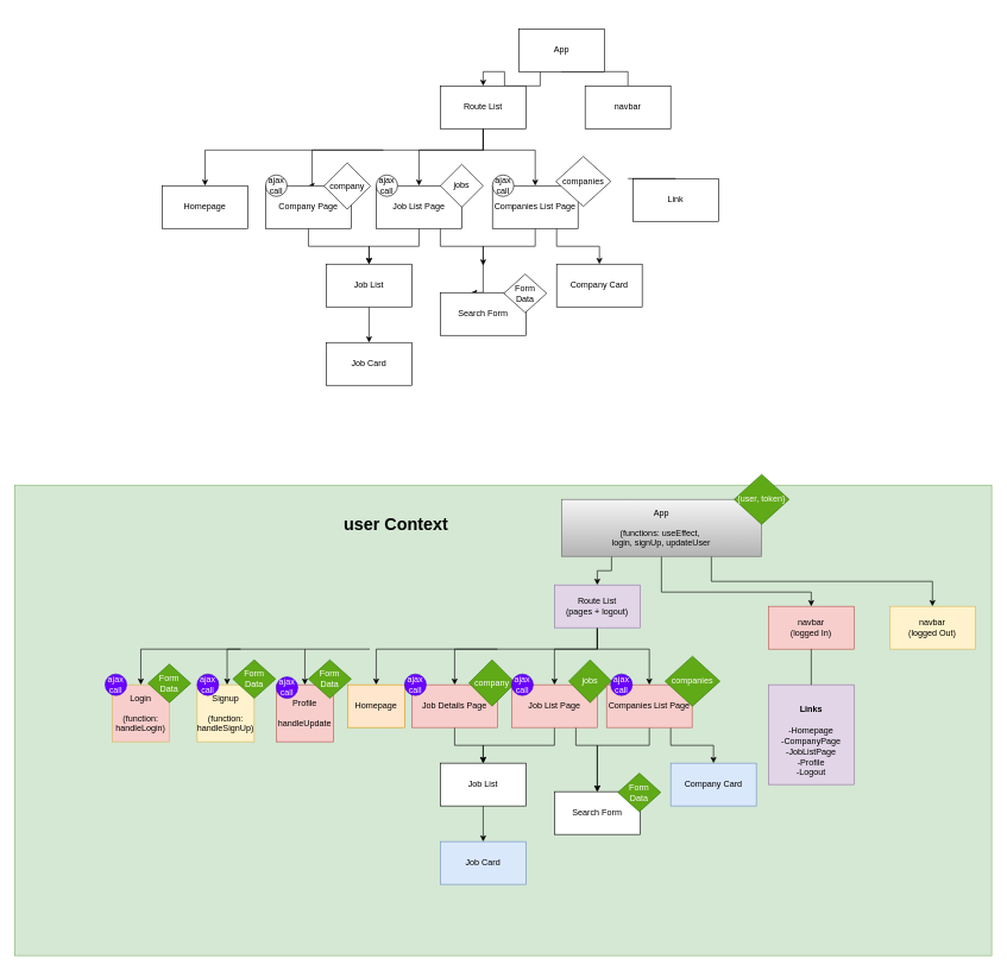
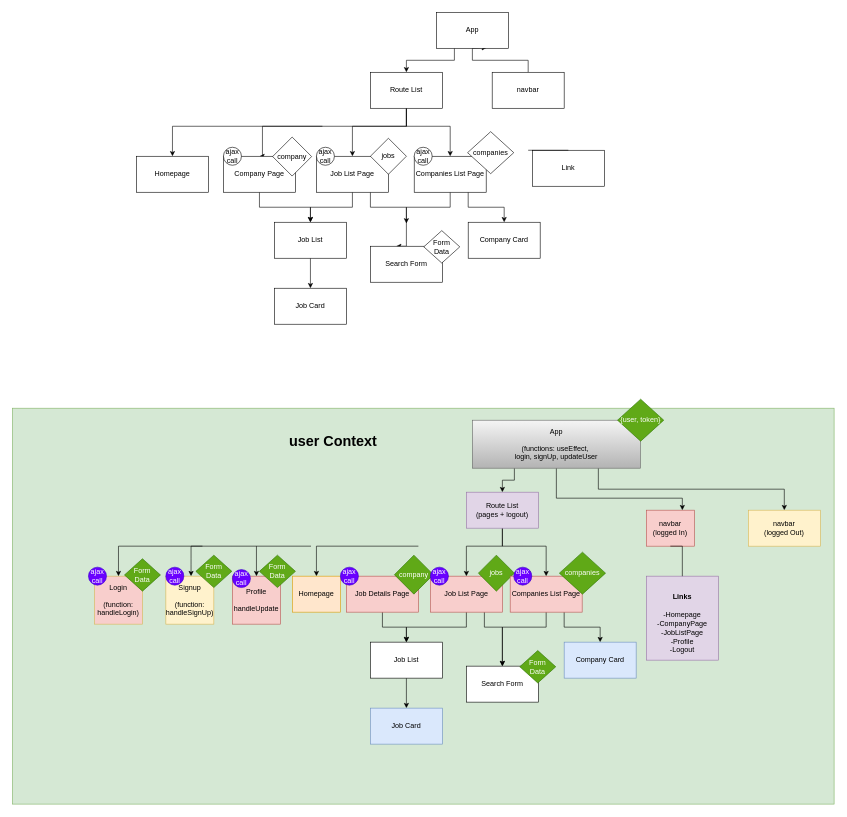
  <mxCell id="0" />
  <mxCell id="1" parent="0" />
  <mxCell id="2" style="edgeStyle=orthogonalEdgeStyle;rounded=0;orthogonalLoop=1;jettySize=auto;html=1;entryX=0.7;entryY=0.983;entryDx=0;entryDy=0;entryPerimeter=0;" parent="1" source="3" target="8" edge="1"><mxGeometry relative="1" as="geometry"><Array as="points"><mxPoint x="880" y="100" /><mxPoint x="787" y="100" /><mxPoint x="787" y="80" /></Array></mxGeometry></mxCell>
  <mxCell id="3" value="navbar" style="rounded=0;whiteSpace=wrap;html=1;" parent="1" vertex="1"><mxGeometry x="820" y="120" width="120" height="60" as="geometry" /></mxCell>
  <mxCell id="4" value="Link" style="rounded=0;whiteSpace=wrap;html=1;" parent="1" vertex="1"><mxGeometry x="887" y="250" width="120" height="60" as="geometry" /></mxCell>
  <mxCell id="5" value="" style="endArrow=none;html=1;rounded=0;exitX=0.5;exitY=0;exitDx=0;exitDy=0;" parent="1" source="4" edge="1"><mxGeometry width="50" height="50" relative="1" as="geometry"><mxPoint x="860" y="380" as="sourcePoint" /><mxPoint x="880" y="250" as="targetPoint" /></mxGeometry></mxCell>
  <mxCell id="6" style="edgeStyle=orthogonalEdgeStyle;rounded=0;orthogonalLoop=1;jettySize=auto;html=1;" parent="1" target="16" edge="1"><mxGeometry relative="1" as="geometry"><mxPoint y="210" as="sourcePoint" x="537" /><Array as="points"><mxPoint y="210" x="537" /><mxPoint x="287" y="210" /></Array></mxGeometry></mxCell>
  <mxCell id="7" style="edgeStyle=orthogonalEdgeStyle;rounded=0;orthogonalLoop=1;jettySize=auto;html=1;exitX=0.25;exitY=1;exitDx=0;exitDy=0;" parent="1" source="8" target="20" edge="1"><mxGeometry relative="1" as="geometry" /></mxCell>
- <mxCell id="8" value="App" style="rounded=0;whiteSpace=wrap;html=1;" parent="1" vertex="1"><mxGeometry x="727" y="40" width="120" height="60" as="geometry" /></mxCell>
+ <mxCell id="8" value="App" style="rounded=0;whiteSpace=wrap;html=1;" parent="1" vertex="1"><mxGeometry x="727" y="20" width="120" height="60" as="geometry" /></mxCell>
  <mxCell id="9" value="" style="edgeStyle=orthogonalEdgeStyle;rounded=0;orthogonalLoop=1;jettySize=auto;html=1;" parent="1" source="10" target="15" edge="1"><mxGeometry relative="1" as="geometry" /></mxCell>
  <mxCell id="10" value="Job List" style="rounded=0;whiteSpace=wrap;html=1;" parent="1" vertex="1"><mxGeometry x="457" y="370" width="120" height="60" as="geometry" /></mxCell>
  <mxCell id="11" value="" style="edgeStyle=orthogonalEdgeStyle;rounded=0;orthogonalLoop=1;jettySize=auto;html=1;" parent="1" source="13" target="10" edge="1"><mxGeometry relative="1" as="geometry" /></mxCell>
  <mxCell id="12" style="edgeStyle=orthogonalEdgeStyle;rounded=0;orthogonalLoop=1;jettySize=auto;html=1;exitX=0.75;exitY=1;exitDx=0;exitDy=0;entryX=0.358;entryY=0;entryDx=0;entryDy=0;entryPerimeter=0;" parent="1" source="13" target="14" edge="1"><mxGeometry relative="1" as="geometry"><Array as="points"><mxPoint x="617" y="345" /><mxPoint x="677" y="345" /><mxPoint x="677" y="410" /></Array></mxGeometry></mxCell>
  <mxCell id="13" value="Job List Page" style="rounded=0;whiteSpace=wrap;html=1;" parent="1" vertex="1"><mxGeometry x="527" y="260" width="120" height="60" as="geometry" /></mxCell>
  <mxCell id="14" value="Search Form" style="rounded=0;whiteSpace=wrap;html=1;" parent="1" vertex="1"><mxGeometry x="617" y="410" width="120" height="60" as="geometry" /></mxCell>
  <mxCell id="15" value="Job Card" style="rounded=0;whiteSpace=wrap;html=1;" parent="1" vertex="1"><mxGeometry x="457" y="480" width="120" height="60" as="geometry" /></mxCell>
  <mxCell id="16" value="Homepage" style="rounded=0;whiteSpace=wrap;html=1;" parent="1" vertex="1"><mxGeometry x="227" y="260" width="120" height="60" as="geometry" /></mxCell>
  <mxCell id="17" style="edgeStyle=orthogonalEdgeStyle;rounded=0;orthogonalLoop=1;jettySize=auto;html=1;entryX=0.5;entryY=0;entryDx=0;entryDy=0;" parent="1" source="20" target="22" edge="1"><mxGeometry relative="1" as="geometry"><Array as="points"><mxPoint x="677" y="210" /><mxPoint x="437" y="210" /><mxPoint x="437" y="260" /></Array></mxGeometry></mxCell>
  <mxCell id="18" style="edgeStyle=orthogonalEdgeStyle;rounded=0;orthogonalLoop=1;jettySize=auto;html=1;" parent="1" source="20" target="27" edge="1"><mxGeometry relative="1" as="geometry"><Array as="points"><mxPoint x="677" y="210" /><mxPoint x="750" y="210" /></Array></mxGeometry></mxCell>
  <mxCell id="19" style="edgeStyle=orthogonalEdgeStyle;rounded=0;orthogonalLoop=1;jettySize=auto;html=1;entryX=0.5;entryY=0;entryDx=0;entryDy=0;" parent="1" source="20" target="13" edge="1"><mxGeometry relative="1" as="geometry"><Array as="points"><mxPoint x="677" y="210" /><mxPoint x="587" y="210" /></Array></mxGeometry></mxCell>
  <mxCell id="20" value="Route List" style="rounded=0;whiteSpace=wrap;html=1;" parent="1" vertex="1"><mxGeometry x="617" y="120" width="120" height="60" as="geometry" /></mxCell>
  <mxCell id="21" style="edgeStyle=orthogonalEdgeStyle;rounded=0;orthogonalLoop=1;jettySize=auto;html=1;" parent="1" source="22" target="10" edge="1"><mxGeometry relative="1" as="geometry" /></mxCell>
  <mxCell id="22" value="Company Page" style="rounded=0;whiteSpace=wrap;html=1;" parent="1" vertex="1"><mxGeometry x="372" y="260" width="120" height="60" as="geometry" /></mxCell>
  <mxCell id="23" value="jobs" style="rhombus;whiteSpace=wrap;html=1;" parent="1" vertex="1"><mxGeometry x="617" y="230" width="60" height="60" as="geometry" /></mxCell>
  <mxCell id="24" value="Form&lt;br&gt;Data" style="rhombus;whiteSpace=wrap;html=1;" parent="1" vertex="1"><mxGeometry x="706" y="384" width="60" height="54" as="geometry" /></mxCell>
  <mxCell id="25" style="edgeStyle=orthogonalEdgeStyle;rounded=0;orthogonalLoop=1;jettySize=auto;html=1;" parent="1" source="27" edge="1"><mxGeometry relative="1" as="geometry"><mxPoint x="677" y="372" as="targetPoint" /><Array as="points"><mxPoint x="750" y="345" /><mxPoint x="677" y="345" /><mxPoint x="677" y="372" /></Array></mxGeometry></mxCell>
  <mxCell id="26" style="edgeStyle=orthogonalEdgeStyle;rounded=0;orthogonalLoop=1;jettySize=auto;html=1;exitX=0.75;exitY=1;exitDx=0;exitDy=0;entryX=0.5;entryY=0;entryDx=0;entryDy=0;" parent="1" source="27" target="29" edge="1"><mxGeometry relative="1" as="geometry" /></mxCell>
  <mxCell id="27" value="Companies List Page" style="rounded=0;whiteSpace=wrap;html=1;" parent="1" vertex="1"><mxGeometry x="690" y="260" width="120" height="60" as="geometry" /></mxCell>
  <mxCell id="28" value="companies" style="rhombus;whiteSpace=wrap;html=1;" parent="1" vertex="1"><mxGeometry x="779" y="219" width="77" height="70" as="geometry" /></mxCell>
  <mxCell id="29" value="Company Card" style="rounded=0;whiteSpace=wrap;html=1;" parent="1" vertex="1"><mxGeometry x="780" y="370" width="120" height="60" as="geometry" /></mxCell>
  <mxCell id="30" value="company" style="rhombus;whiteSpace=wrap;html=1;" parent="1" vertex="1"><mxGeometry x="454" y="228" width="65" height="65" as="geometry" /></mxCell>
  <mxCell id="31" value="ajax&lt;br&gt;call" style="ellipse;whiteSpace=wrap;html=1;aspect=fixed;" parent="1" vertex="1"><mxGeometry x="690" y="245" width="30" height="30" as="geometry" /></mxCell>
  <mxCell id="32" value="ajax&lt;br&gt;call" style="ellipse;whiteSpace=wrap;html=1;aspect=fixed;" parent="1" vertex="1"><mxGeometry x="527" y="245" width="30" height="30" as="geometry" /></mxCell>
  <mxCell id="33" value="ajax&lt;br&gt;call" style="ellipse;whiteSpace=wrap;html=1;aspect=fixed;" parent="1" vertex="1"><mxGeometry x="372" y="245" width="30" height="30" as="geometry" /></mxCell>
  <mxCell id="34" value="&lt;h1 style=&quot;border-color: var(--border-color);&quot;&gt;user Context&amp;nbsp; &amp;nbsp; &amp;nbsp; &amp;nbsp; &amp;nbsp; &amp;nbsp; &amp;nbsp; &amp;nbsp; &amp;nbsp; &amp;nbsp; &amp;nbsp; &amp;nbsp; &amp;nbsp; &amp;nbsp; &amp;nbsp; &amp;nbsp; &amp;nbsp; &amp;nbsp; &amp;nbsp; &amp;nbsp; &amp;nbsp; &amp;nbsp; &amp;nbsp;&lt;/h1&gt;&lt;h1&gt;&lt;div style=&quot;border-color: var(--border-color);&quot;&gt;&lt;br style=&quot;border-color: var(--border-color); font-size: 12px; font-weight: 400;&quot;&gt;&lt;/div&gt;&lt;/h1&gt;&lt;div&gt;&lt;br&gt;&lt;/div&gt;&lt;div&gt;&lt;br&gt;&lt;/div&gt;&lt;div&gt;&lt;br&gt;&lt;/div&gt;&lt;div&gt;&lt;br&gt;&lt;/div&gt;&lt;div&gt;&lt;br&gt;&lt;/div&gt;&lt;div&gt;&lt;br&gt;&lt;/div&gt;&lt;div&gt;&lt;br&gt;&lt;/div&gt;&lt;div&gt;&lt;br&gt;&lt;/div&gt;&lt;div&gt;&lt;br&gt;&lt;/div&gt;&lt;div&gt;&lt;br&gt;&lt;/div&gt;&lt;div&gt;&lt;br&gt;&lt;/div&gt;&lt;div&gt;&lt;br&gt;&lt;/div&gt;&lt;div&gt;&lt;br&gt;&lt;/div&gt;&lt;div&gt;&lt;br&gt;&lt;/div&gt;&lt;div&gt;&lt;br&gt;&lt;/div&gt;&lt;div&gt;&lt;br&gt;&lt;/div&gt;&lt;div&gt;&lt;br&gt;&lt;/div&gt;&lt;div&gt;&lt;br&gt;&lt;/div&gt;&lt;div&gt;&lt;br&gt;&lt;/div&gt;&lt;div&gt;&lt;br&gt;&lt;/div&gt;&lt;div&gt;&lt;br&gt;&lt;/div&gt;&lt;div&gt;&lt;br&gt;&lt;/div&gt;&lt;div&gt;&lt;br&gt;&lt;/div&gt;&lt;div&gt;&lt;br&gt;&lt;/div&gt;&lt;div&gt;&lt;br&gt;&lt;/div&gt;&lt;div&gt;&lt;br&gt;&lt;/div&gt;&lt;div&gt;&lt;br&gt;&lt;/div&gt;&lt;div&gt;&lt;br&gt;&lt;/div&gt;&lt;div&gt;&lt;br&gt;&lt;/div&gt;&lt;div&gt;&lt;br&gt;&lt;/div&gt;&lt;div&gt;&lt;br&gt;&lt;/div&gt;&lt;div&gt;&lt;br&gt;&lt;/div&gt;&lt;div&gt;&lt;br&gt;&lt;/div&gt;&lt;div&gt;&lt;br&gt;&lt;/div&gt;&lt;div&gt;&lt;br&gt;&lt;/div&gt;" style="rounded=0;whiteSpace=wrap;html=1;fillColor=#d5e8d4;strokeColor=#82b366;" parent="1" vertex="1"><mxGeometry x="20" y="680" width="1370" height="660" as="geometry" /></mxCell>
- <mxCell id="35" value="navbar&lt;br&gt;(logged In)" style="rounded=0;whiteSpace=wrap;html=1;fillColor=#f8cecc;strokeColor=#b85450;" parent="1" vertex="1"><mxGeometry x="1077" y="850" width="120" height="60" as="geometry" /></mxCell>
+ <mxCell id="35" value="navbar&lt;br&gt;(logged In)" style="rounded=0;whiteSpace=wrap;html=1;fillColor=#f8cecc;strokeColor=#b85450;" parent="1" vertex="1"><mxGeometry x="1077" y="850" width="80" height="60" as="geometry" /></mxCell>
  <mxCell id="36" value="&lt;h5&gt;&lt;font style=&quot;font-size: 12px;&quot;&gt;Links&lt;/font&gt;&lt;/h5&gt;-Homepage&lt;br&gt;-CompanyPage&lt;br&gt;-JobListPage&lt;br&gt;-Profile&lt;br&gt;-Logout" style="rounded=0;whiteSpace=wrap;html=1;fillColor=#e1d5e7;strokeColor=#9673a6;" parent="1" vertex="1"><mxGeometry x="1077" y="960" width="120" height="140" as="geometry" /></mxCell>
  <mxCell id="37" value="" style="endArrow=none;html=1;rounded=0;entryX=0.5;entryY=1;entryDx=0;entryDy=0;exitX=0.5;exitY=0;exitDx=0;exitDy=0;" parent="1" source="36" target="35" edge="1"><mxGeometry width="50" height="50" relative="1" as="geometry"><mxPoint x="1040" y="990" as="sourcePoint" /><mxPoint x="1070" y="1030" as="targetPoint" /><Array as="points"><mxPoint x="1137" y="910" /></Array></mxGeometry></mxCell>
  <mxCell id="38" style="edgeStyle=orthogonalEdgeStyle;rounded=0;orthogonalLoop=1;jettySize=auto;html=1;" parent="1" target="50" edge="1"><mxGeometry relative="1" as="geometry"><mxPoint x="697" y="910" as="sourcePoint" /><Array as="points"><mxPoint x="527" y="910" /><mxPoint x="527" y="990" /></Array></mxGeometry></mxCell>
  <mxCell id="39" style="edgeStyle=orthogonalEdgeStyle;rounded=0;orthogonalLoop=1;jettySize=auto;html=1;exitX=0.25;exitY=1;exitDx=0;exitDy=0;" parent="1" source="42" target="54" edge="1"><mxGeometry relative="1" as="geometry" /></mxCell>
  <mxCell id="40" style="edgeStyle=orthogonalEdgeStyle;rounded=0;orthogonalLoop=1;jettySize=auto;html=1;exitX=0.75;exitY=1;exitDx=0;exitDy=0;" edge="1" parent="1" source="42" target="77"><mxGeometry relative="1" as="geometry" /></mxCell>
  <mxCell id="41" style="edgeStyle=orthogonalEdgeStyle;rounded=0;orthogonalLoop=1;jettySize=auto;html=1;exitX=0.5;exitY=1;exitDx=0;exitDy=0;" edge="1" parent="1" source="42" target="35"><mxGeometry relative="1" as="geometry"><Array as="points"><mxPoint x="927" y="830" /><mxPoint x="1137" y="830" /></Array></mxGeometry></mxCell>
  <mxCell id="42" value="App&lt;br&gt;&lt;br&gt;(functions: useEffect,&amp;nbsp;&lt;br&gt;login, signUp, updateUser" style="rounded=0;whiteSpace=wrap;html=1;fillColor=#f5f5f5;gradientColor=#b3b3b3;strokeColor=#666666;" parent="1" vertex="1"><mxGeometry x="787" y="700" width="280" height="80" as="geometry" /></mxCell>
  <mxCell id="43" value="" style="edgeStyle=orthogonalEdgeStyle;rounded=0;orthogonalLoop=1;jettySize=auto;html=1;" parent="1" source="44" target="49" edge="1"><mxGeometry relative="1" as="geometry" /></mxCell>
  <mxCell id="44" value="Job List" style="rounded=0;whiteSpace=wrap;html=1;" parent="1" vertex="1"><mxGeometry x="617" y="1070" width="120" height="60" as="geometry" /></mxCell>
  <mxCell id="45" value="" style="edgeStyle=orthogonalEdgeStyle;rounded=0;orthogonalLoop=1;jettySize=auto;html=1;" parent="1" source="47" target="44" edge="1"><mxGeometry relative="1" as="geometry" /></mxCell>
  <mxCell id="46" style="edgeStyle=orthogonalEdgeStyle;rounded=0;orthogonalLoop=1;jettySize=auto;html=1;exitX=0.75;exitY=1;exitDx=0;exitDy=0;entryX=0.5;entryY=0;entryDx=0;entryDy=0;" parent="1" source="47" target="48" edge="1"><mxGeometry relative="1" as="geometry"><Array as="points"><mxPoint x="807" y="1045" /><mxPoint x="837" y="1045" /></Array></mxGeometry></mxCell>
  <mxCell id="47" value="Job List Page" style="rounded=0;whiteSpace=wrap;html=1;fillColor=#f8cecc;strokeColor=#b85450;" parent="1" vertex="1"><mxGeometry x="717" y="960" width="120" height="60" as="geometry" /></mxCell>
  <mxCell id="48" value="Search Form" style="rounded=0;whiteSpace=wrap;html=1;" parent="1" vertex="1"><mxGeometry x="777" y="1110" width="120" height="60" as="geometry" /></mxCell>
  <mxCell id="49" value="Job Card" style="rounded=0;whiteSpace=wrap;html=1;fillColor=#dae8fc;strokeColor=#6c8ebf;" parent="1" vertex="1"><mxGeometry x="617" y="1180" width="120" height="60" as="geometry" /></mxCell>
  <mxCell id="50" value="Homepage" style="rounded=0;whiteSpace=wrap;html=1;fillColor=#ffe6cc;strokeColor=#d79b00;" parent="1" vertex="1"><mxGeometry x="487" y="960" width="80" height="60" as="geometry" /></mxCell>
- <mxCell id="51" style="edgeStyle=orthogonalEdgeStyle;rounded=0;orthogonalLoop=1;jettySize=auto;html=1;entryX=0.5;entryY=0;entryDx=0;entryDy=0;" parent="1" source="54" target="56" edge="1"><mxGeometry relative="1" as="geometry"><Array as="points"><mxPoint x="837" y="910" /><mxPoint x="637" y="910" /></Array></mxGeometry></mxCell>
  <mxCell id="52" style="edgeStyle=orthogonalEdgeStyle;rounded=0;orthogonalLoop=1;jettySize=auto;html=1;" parent="1" source="54" target="61" edge="1"><mxGeometry relative="1" as="geometry"><Array as="points"><mxPoint x="837" y="910" /><mxPoint x="910" y="910" /></Array></mxGeometry></mxCell>
  <mxCell id="53" style="edgeStyle=orthogonalEdgeStyle;rounded=0;orthogonalLoop=1;jettySize=auto;html=1;entryX=0.5;entryY=0;entryDx=0;entryDy=0;" parent="1" source="54" target="47" edge="1"><mxGeometry relative="1" as="geometry"><Array as="points"><mxPoint x="837" y="910" /><mxPoint x="777" y="910" /></Array></mxGeometry></mxCell>
  <mxCell id="54" value="Route List&lt;br&gt;(pages + logout)" style="rounded=0;whiteSpace=wrap;html=1;fillColor=#e1d5e7;strokeColor=#9673a6;" parent="1" vertex="1"><mxGeometry x="777" y="820" width="120" height="60" as="geometry" /></mxCell>
  <mxCell id="55" style="edgeStyle=orthogonalEdgeStyle;rounded=0;orthogonalLoop=1;jettySize=auto;html=1;" parent="1" source="56" target="44" edge="1"><mxGeometry relative="1" as="geometry" /></mxCell>
  <mxCell id="56" value="Job Details Page" style="rounded=0;whiteSpace=wrap;html=1;fillColor=#f8cecc;strokeColor=#b85450;" parent="1" vertex="1"><mxGeometry x="577" y="960" width="120" height="60" as="geometry" /></mxCell>
  <mxCell id="57" value="jobs" style="rhombus;whiteSpace=wrap;html=1;fillColor=#60a917;fontColor=#ffffff;strokeColor=#2D7600;" parent="1" vertex="1"><mxGeometry x="797" y="925" width="60" height="60" as="geometry" /></mxCell>
  <mxCell id="58" value="Form&lt;br&gt;Data" style="rhombus;whiteSpace=wrap;html=1;fillColor=#60a917;fontColor=#ffffff;strokeColor=#2D7600;" parent="1" vertex="1"><mxGeometry x="866" y="1084" width="60" height="54" as="geometry" /></mxCell>
  <mxCell id="59" style="edgeStyle=orthogonalEdgeStyle;rounded=0;orthogonalLoop=1;jettySize=auto;html=1;entryX=0.5;entryY=0;entryDx=0;entryDy=0;" parent="1" source="61" target="48" edge="1"><mxGeometry relative="1" as="geometry"><mxPoint x="837" y="1072" as="targetPoint" /><Array as="points"><mxPoint x="910" y="1045" /><mxPoint x="837" y="1045" /></Array></mxGeometry></mxCell>
  <mxCell id="60" style="edgeStyle=orthogonalEdgeStyle;rounded=0;orthogonalLoop=1;jettySize=auto;html=1;exitX=0.75;exitY=1;exitDx=0;exitDy=0;entryX=0.5;entryY=0;entryDx=0;entryDy=0;" parent="1" source="61" target="63" edge="1"><mxGeometry relative="1" as="geometry" /></mxCell>
  <mxCell id="61" value="Companies List Page" style="rounded=0;whiteSpace=wrap;html=1;fillColor=#f8cecc;strokeColor=#b85450;" parent="1" vertex="1"><mxGeometry x="850" y="960" width="120" height="60" as="geometry" /></mxCell>
  <mxCell id="62" value="companies" style="rhombus;whiteSpace=wrap;html=1;fillColor=#60a917;fontColor=#ffffff;strokeColor=#2D7600;" parent="1" vertex="1"><mxGeometry x="932" y="920" width="77" height="70" as="geometry" /></mxCell>
  <mxCell id="63" value="Company Card" style="rounded=0;whiteSpace=wrap;html=1;fillColor=#dae8fc;strokeColor=#6c8ebf;" parent="1" vertex="1"><mxGeometry x="940" y="1070" width="120" height="60" as="geometry" /></mxCell>
  <mxCell id="64" value="company" style="rhombus;whiteSpace=wrap;html=1;fillColor=#60a917;fontColor=#ffffff;strokeColor=#2D7600;" parent="1" vertex="1"><mxGeometry x="657" y="925" width="65" height="65" as="geometry" /></mxCell>
  <mxCell id="65" style="edgeStyle=orthogonalEdgeStyle;rounded=0;orthogonalLoop=1;jettySize=auto;html=1;exitX=1;exitY=0;exitDx=0;exitDy=0;entryX=0.25;entryY=0;entryDx=0;entryDy=0;" edge="1" parent="1" source="66" target="61"><mxGeometry relative="1" as="geometry" /></mxCell>
  <mxCell id="66" value="ajax&lt;br&gt;call" style="ellipse;whiteSpace=wrap;html=1;aspect=fixed;fillColor=#6a00ff;fontColor=#ffffff;strokeColor=#3700CC;" parent="1" vertex="1"><mxGeometry x="856" y="945" width="30" height="30" as="geometry" /></mxCell>
  <mxCell id="67" style="edgeStyle=orthogonalEdgeStyle;rounded=0;orthogonalLoop=1;jettySize=auto;html=1;exitX=1;exitY=0.5;exitDx=0;exitDy=0;entryX=0.108;entryY=-0.018;entryDx=0;entryDy=0;entryPerimeter=0;" parent="1" source="68" target="47" edge="1"><mxGeometry relative="1" as="geometry" /></mxCell>
  <mxCell id="68" value="ajax&lt;br&gt;call" style="ellipse;whiteSpace=wrap;html=1;aspect=fixed;fillColor=#6a00ff;fontColor=#ffffff;strokeColor=#3700CC;" parent="1" vertex="1"><mxGeometry x="717" y="945" width="30" height="30" as="geometry" /></mxCell>
  <mxCell id="69" value="ajax&lt;br&gt;call" style="ellipse;whiteSpace=wrap;html=1;aspect=fixed;fillColor=#6a00ff;fontColor=#ffffff;strokeColor=#3700CC;" parent="1" vertex="1"><mxGeometry x="567" y="945" width="30" height="30" as="geometry" /></mxCell>
  <mxCell id="70" value="{user, token}" style="rhombus;whiteSpace=wrap;html=1;fillColor=#60a917;fontColor=#ffffff;strokeColor=#2D7600;" parent="1" vertex="1"><mxGeometry x="1029" y="665" width="77" height="70" as="geometry" /></mxCell>
  <mxCell id="71" value="" style="endArrow=classic;html=1;rounded=0;" parent="1" edge="1"><mxGeometry width="50" height="50" relative="1" as="geometry"><mxPoint x="518" y="910" as="sourcePoint" /><mxPoint x="318" y="960" as="targetPoint" /><Array as="points"><mxPoint x="318" y="910" /><mxPoint x="318" y="930" /><mxPoint x="318" y="940" /></Array></mxGeometry></mxCell>
  <mxCell id="72" value="Profile&lt;br&gt;&lt;br&gt;handleUpdate" style="rounded=0;whiteSpace=wrap;html=1;fillColor=#f8cecc;strokeColor=#b85450;" parent="1" vertex="1"><mxGeometry x="387" y="960" width="80" height="80" as="geometry" /></mxCell>
  <mxCell id="73" value="Login&lt;br&gt;&lt;br&gt;(function: handleLogin)&lt;br&gt;" style="rounded=0;whiteSpace=wrap;html=1;fillColor=#f8cecc;strokeColor=#d6b656;" parent="1" vertex="1"><mxGeometry x="157" y="960" width="80" height="80" as="geometry" /></mxCell>
  <mxCell id="74" value="Signup&lt;br&gt;&lt;br&gt;(function: handleSignUp)" style="rounded=0;whiteSpace=wrap;html=1;fillColor=#fff2cc;strokeColor=#d6b656;" parent="1" vertex="1"><mxGeometry x="276" y="960" width="80" height="80" as="geometry" /></mxCell>
  <mxCell id="75" value="" style="endArrow=classic;html=1;rounded=0;entryX=0.5;entryY=0;entryDx=0;entryDy=0;" parent="1" target="73" edge="1"><mxGeometry width="50" height="50" relative="1" as="geometry"><mxPoint x="337" y="910" as="sourcePoint" /><mxPoint x="227" y="940" as="targetPoint" /><Array as="points"><mxPoint x="197" y="910" /></Array></mxGeometry></mxCell>
  <mxCell id="76" value="" style="endArrow=classic;html=1;rounded=0;entryX=0.5;entryY=0;entryDx=0;entryDy=0;" parent="1" target="72" edge="1"><mxGeometry width="50" height="50" relative="1" as="geometry"><mxPoint x="427" y="910" as="sourcePoint" /><mxPoint x="427" y="940" as="targetPoint" /></mxGeometry></mxCell>
  <mxCell id="77" value="navbar&lt;br&gt;(logged Out)" style="rounded=0;whiteSpace=wrap;html=1;fillColor=#fff2cc;strokeColor=#d6b656;" parent="1" vertex="1"><mxGeometry x="1247" y="850" width="120" height="60" as="geometry" /></mxCell>
  <mxCell id="78" value="ajax&lt;br&gt;call" style="ellipse;whiteSpace=wrap;html=1;aspect=fixed;fillColor=#6a00ff;fontColor=#ffffff;strokeColor=#3700CC;" parent="1" vertex="1"><mxGeometry x="147" y="945" width="30" height="30" as="geometry" /></mxCell>
  <mxCell id="79" value="ajax&lt;br&gt;call" style="ellipse;whiteSpace=wrap;html=1;aspect=fixed;fillColor=#6a00ff;fontColor=#ffffff;strokeColor=#3700CC;" parent="1" vertex="1"><mxGeometry x="276" y="945" width="30" height="30" as="geometry" /></mxCell>
  <mxCell id="80" value="ajax&lt;br&gt;call" style="ellipse;whiteSpace=wrap;html=1;aspect=fixed;fillColor=#6a00ff;fontColor=#ffffff;strokeColor=#3700CC;" parent="1" vertex="1"><mxGeometry x="387" y="949" width="30" height="30" as="geometry" /></mxCell>
  <mxCell id="81" value="Form&lt;br&gt;Data" style="rhombus;whiteSpace=wrap;html=1;fillColor=#60a917;fontColor=#ffffff;strokeColor=#2D7600;" vertex="1" parent="1"><mxGeometry x="207" y="931" width="60" height="54" as="geometry" /></mxCell>
  <mxCell id="82" value="Form&lt;br&gt;Data" style="rhombus;whiteSpace=wrap;html=1;fillColor=#60a917;fontColor=#ffffff;strokeColor=#2D7600;" vertex="1" parent="1"><mxGeometry x="326" y="925" width="60" height="54" as="geometry" /></mxCell>
  <mxCell id="83" value="Form&lt;br&gt;Data" style="rhombus;whiteSpace=wrap;html=1;fillColor=#60a917;fontColor=#ffffff;strokeColor=#2D7600;" vertex="1" parent="1"><mxGeometry x="432" y="925" width="60" height="54" as="geometry" /></mxCell>
